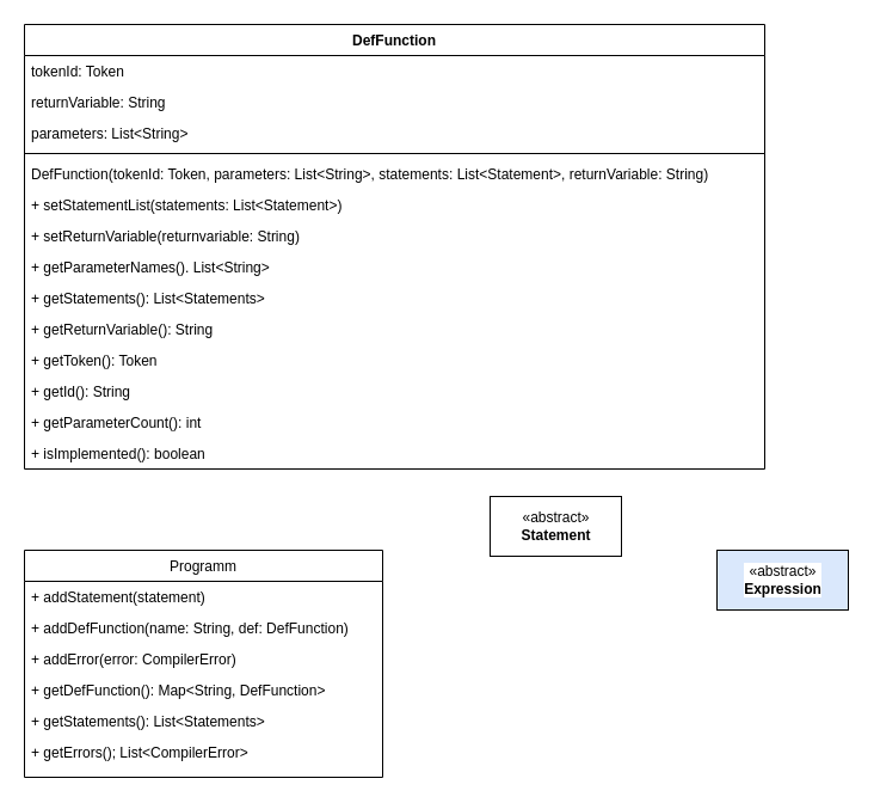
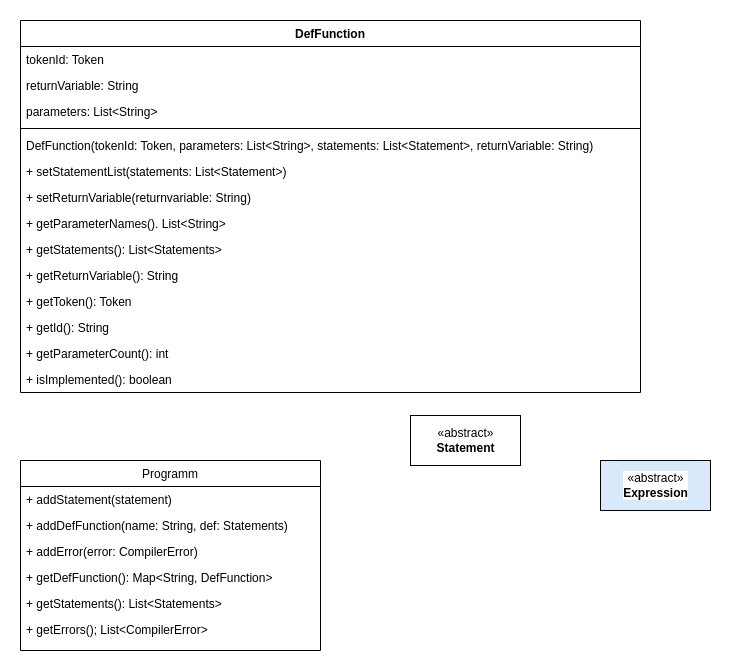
  <mxCell id="0" />
  <mxCell id="1" parent="0" />
  <mxCell id="2" value="Programm" style="swimlane;fontStyle=0;align=center;verticalAlign=top;childLayout=stackLayout;horizontal=1;startSize=26;horizontalStack=0;resizeParent=1;resizeLast=0;collapsible=1;marginBottom=0;rounded=0;shadow=0;strokeWidth=1;" parent="1" vertex="1"><mxGeometry x="20" y="460" width="300" height="190" as="geometry"><mxRectangle x="550" y="140" width="160" height="26" as="alternateBounds" /></mxGeometry></mxCell>
  <mxCell id="3" value="+ addStatement(statement)" style="text;align=left;verticalAlign=top;spacingLeft=4;spacingRight=4;overflow=hidden;rotatable=0;points=[[0,0.5],[1,0.5]];portConstraint=eastwest;" parent="2" vertex="1"><mxGeometry y="26" width="300" height="26" as="geometry" /></mxCell>
- <mxCell id="4" value="+ addDefFunction(name: String, def: DefFunction)" style="text;align=left;verticalAlign=top;spacingLeft=4;spacingRight=4;overflow=hidden;rotatable=0;points=[[0,0.5],[1,0.5]];portConstraint=eastwest;labelBackgroundColor=default;" parent="2" vertex="1"><mxGeometry y="52" width="300" height="26" as="geometry" /></mxCell>
+ <mxCell id="4" value="+ addDefFunction(name: String, def: Statements)" style="text;align=left;verticalAlign=top;spacingLeft=4;spacingRight=4;overflow=hidden;rotatable=0;points=[[0,0.5],[1,0.5]];portConstraint=eastwest;labelBackgroundColor=default;" parent="2" vertex="1"><mxGeometry y="52" width="300" height="26" as="geometry" /></mxCell>
  <mxCell id="5" value="+ addError(error: CompilerError)" style="text;align=left;verticalAlign=top;spacingLeft=4;spacingRight=4;overflow=hidden;rotatable=0;points=[[0,0.5],[1,0.5]];portConstraint=eastwest;labelBackgroundColor=default;" vertex="1" parent="2"><mxGeometry y="78" width="300" height="26" as="geometry" /></mxCell>
  <mxCell id="6" value="+ getDefFunction(): Map&lt;String, DefFunction&gt;" style="text;align=left;verticalAlign=top;spacingLeft=4;spacingRight=4;overflow=hidden;rotatable=0;points=[[0,0.5],[1,0.5]];portConstraint=eastwest;labelBackgroundColor=default;" vertex="1" parent="2"><mxGeometry y="104" width="300" height="26" as="geometry" /></mxCell>
  <mxCell id="7" value="+ getStatements(): List&lt;Statements&gt;" style="text;align=left;verticalAlign=top;spacingLeft=4;spacingRight=4;overflow=hidden;rotatable=0;points=[[0,0.5],[1,0.5]];portConstraint=eastwest;labelBackgroundColor=default;" vertex="1" parent="2"><mxGeometry y="130" width="300" height="26" as="geometry" /></mxCell>
  <mxCell id="8" value="+ getErrors(); List&lt;CompilerError&gt;" style="text;align=left;verticalAlign=top;spacingLeft=4;spacingRight=4;overflow=hidden;rotatable=0;points=[[0,0.5],[1,0.5]];portConstraint=eastwest;labelBackgroundColor=default;" vertex="1" parent="2"><mxGeometry y="156" width="300" height="26" as="geometry" /></mxCell>
  <mxCell id="9" value="DefFunction" style="swimlane;fontStyle=1;align=center;verticalAlign=top;childLayout=stackLayout;horizontal=1;startSize=26;horizontalStack=0;resizeParent=1;resizeParentMax=0;resizeLast=0;collapsible=1;marginBottom=0;labelBackgroundColor=default;strokeColor=default;" vertex="1" parent="1"><mxGeometry x="20" y="20" width="620" height="372" as="geometry" /></mxCell>
  <mxCell id="10" value="tokenId: Token" style="text;strokeColor=none;fillColor=none;align=left;verticalAlign=top;spacingLeft=4;spacingRight=4;overflow=hidden;rotatable=0;points=[[0,0.5],[1,0.5]];portConstraint=eastwest;labelBackgroundColor=default;" vertex="1" parent="9"><mxGeometry y="26" width="620" height="26" as="geometry" /></mxCell>
  <mxCell id="11" value="returnVariable: String" style="text;strokeColor=none;fillColor=none;align=left;verticalAlign=top;spacingLeft=4;spacingRight=4;overflow=hidden;rotatable=0;points=[[0,0.5],[1,0.5]];portConstraint=eastwest;labelBackgroundColor=default;" vertex="1" parent="9"><mxGeometry y="52" width="620" height="26" as="geometry" /></mxCell>
  <mxCell id="12" value="parameters: List&lt;String&gt;" style="text;strokeColor=none;fillColor=none;align=left;verticalAlign=top;spacingLeft=4;spacingRight=4;overflow=hidden;rotatable=0;points=[[0,0.5],[1,0.5]];portConstraint=eastwest;labelBackgroundColor=default;" vertex="1" parent="9"><mxGeometry y="78" width="620" height="26" as="geometry" /></mxCell>
  <mxCell id="13" value="" style="line;strokeWidth=1;fillColor=none;align=left;verticalAlign=middle;spacingTop=-1;spacingLeft=3;spacingRight=3;rotatable=0;labelPosition=right;points=[];portConstraint=eastwest;labelBackgroundColor=default;" vertex="1" parent="9"><mxGeometry y="104" width="620" height="8" as="geometry" /></mxCell>
  <mxCell id="14" value="DefFunction(tokenId: Token, parameters: List&lt;String&gt;, statements: List&lt;Statement&gt;, returnVariable: String)" style="text;strokeColor=none;fillColor=none;align=left;verticalAlign=top;spacingLeft=4;spacingRight=4;overflow=hidden;rotatable=0;points=[[0,0.5],[1,0.5]];portConstraint=eastwest;labelBackgroundColor=default;" vertex="1" parent="9"><mxGeometry y="112" width="620" height="26" as="geometry" /></mxCell>
  <mxCell id="15" value="+ setStatementList(statements: List&lt;Statement&gt;)" style="text;strokeColor=none;fillColor=none;align=left;verticalAlign=top;spacingLeft=4;spacingRight=4;overflow=hidden;rotatable=0;points=[[0,0.5],[1,0.5]];portConstraint=eastwest;labelBackgroundColor=default;" vertex="1" parent="9"><mxGeometry y="138" width="620" height="26" as="geometry" /></mxCell>
  <mxCell id="16" value="+ setReturnVariable(returnvariable: String)" style="text;strokeColor=none;fillColor=none;align=left;verticalAlign=top;spacingLeft=4;spacingRight=4;overflow=hidden;rotatable=0;points=[[0,0.5],[1,0.5]];portConstraint=eastwest;labelBackgroundColor=default;" vertex="1" parent="9"><mxGeometry y="164" width="620" height="26" as="geometry" /></mxCell>
  <mxCell id="17" value="+ getParameterNames(). List&lt;String&gt;" style="text;strokeColor=none;fillColor=none;align=left;verticalAlign=top;spacingLeft=4;spacingRight=4;overflow=hidden;rotatable=0;points=[[0,0.5],[1,0.5]];portConstraint=eastwest;labelBackgroundColor=default;" vertex="1" parent="9"><mxGeometry y="190" width="620" height="26" as="geometry" /></mxCell>
  <mxCell id="18" value="+ getStatements(): List&lt;Statements&gt;" style="text;strokeColor=none;fillColor=none;align=left;verticalAlign=top;spacingLeft=4;spacingRight=4;overflow=hidden;rotatable=0;points=[[0,0.5],[1,0.5]];portConstraint=eastwest;labelBackgroundColor=default;" vertex="1" parent="9"><mxGeometry y="216" width="620" height="26" as="geometry" /></mxCell>
  <mxCell id="19" value="+ getReturnVariable(): String" style="text;strokeColor=none;fillColor=none;align=left;verticalAlign=top;spacingLeft=4;spacingRight=4;overflow=hidden;rotatable=0;points=[[0,0.5],[1,0.5]];portConstraint=eastwest;labelBackgroundColor=default;" vertex="1" parent="9"><mxGeometry y="242" width="620" height="26" as="geometry" /></mxCell>
  <mxCell id="20" value="+ getToken(): Token" style="text;strokeColor=none;fillColor=none;align=left;verticalAlign=top;spacingLeft=4;spacingRight=4;overflow=hidden;rotatable=0;points=[[0,0.5],[1,0.5]];portConstraint=eastwest;labelBackgroundColor=default;" vertex="1" parent="9"><mxGeometry y="268" width="620" height="26" as="geometry" /></mxCell>
  <mxCell id="21" value="+ getId(): String" style="text;strokeColor=none;fillColor=none;align=left;verticalAlign=top;spacingLeft=4;spacingRight=4;overflow=hidden;rotatable=0;points=[[0,0.5],[1,0.5]];portConstraint=eastwest;labelBackgroundColor=default;" vertex="1" parent="9"><mxGeometry y="294" width="620" height="26" as="geometry" /></mxCell>
  <mxCell id="22" value="+ getParameterCount(): int" style="text;strokeColor=none;fillColor=none;align=left;verticalAlign=top;spacingLeft=4;spacingRight=4;overflow=hidden;rotatable=0;points=[[0,0.5],[1,0.5]];portConstraint=eastwest;labelBackgroundColor=default;" vertex="1" parent="9"><mxGeometry y="320" width="620" height="26" as="geometry" /></mxCell>
  <mxCell id="23" value="+ isImplemented(): boolean" style="text;strokeColor=none;fillColor=none;align=left;verticalAlign=top;spacingLeft=4;spacingRight=4;overflow=hidden;rotatable=0;points=[[0,0.5],[1,0.5]];portConstraint=eastwest;labelBackgroundColor=default;" vertex="1" parent="9"><mxGeometry y="346" width="620" height="26" as="geometry" /></mxCell>
  <mxCell id="24" value="«abstract»&lt;br&gt;&lt;b&gt;Statement&lt;/b&gt;" style="html=1;labelBackgroundColor=default;strokeColor=default;" vertex="1" parent="1"><mxGeometry x="410" y="415" width="110" height="50" as="geometry" /></mxCell>
  <mxCell id="25" value="«abstract»&lt;br&gt;&lt;b&gt;Expression&lt;/b&gt;" style="html=1;labelBackgroundColor=default;strokeColor=default;fillColor=#dae8fc;" vertex="1" parent="1"><mxGeometry x="600" y="460" width="110" height="50" as="geometry" /></mxCell>
